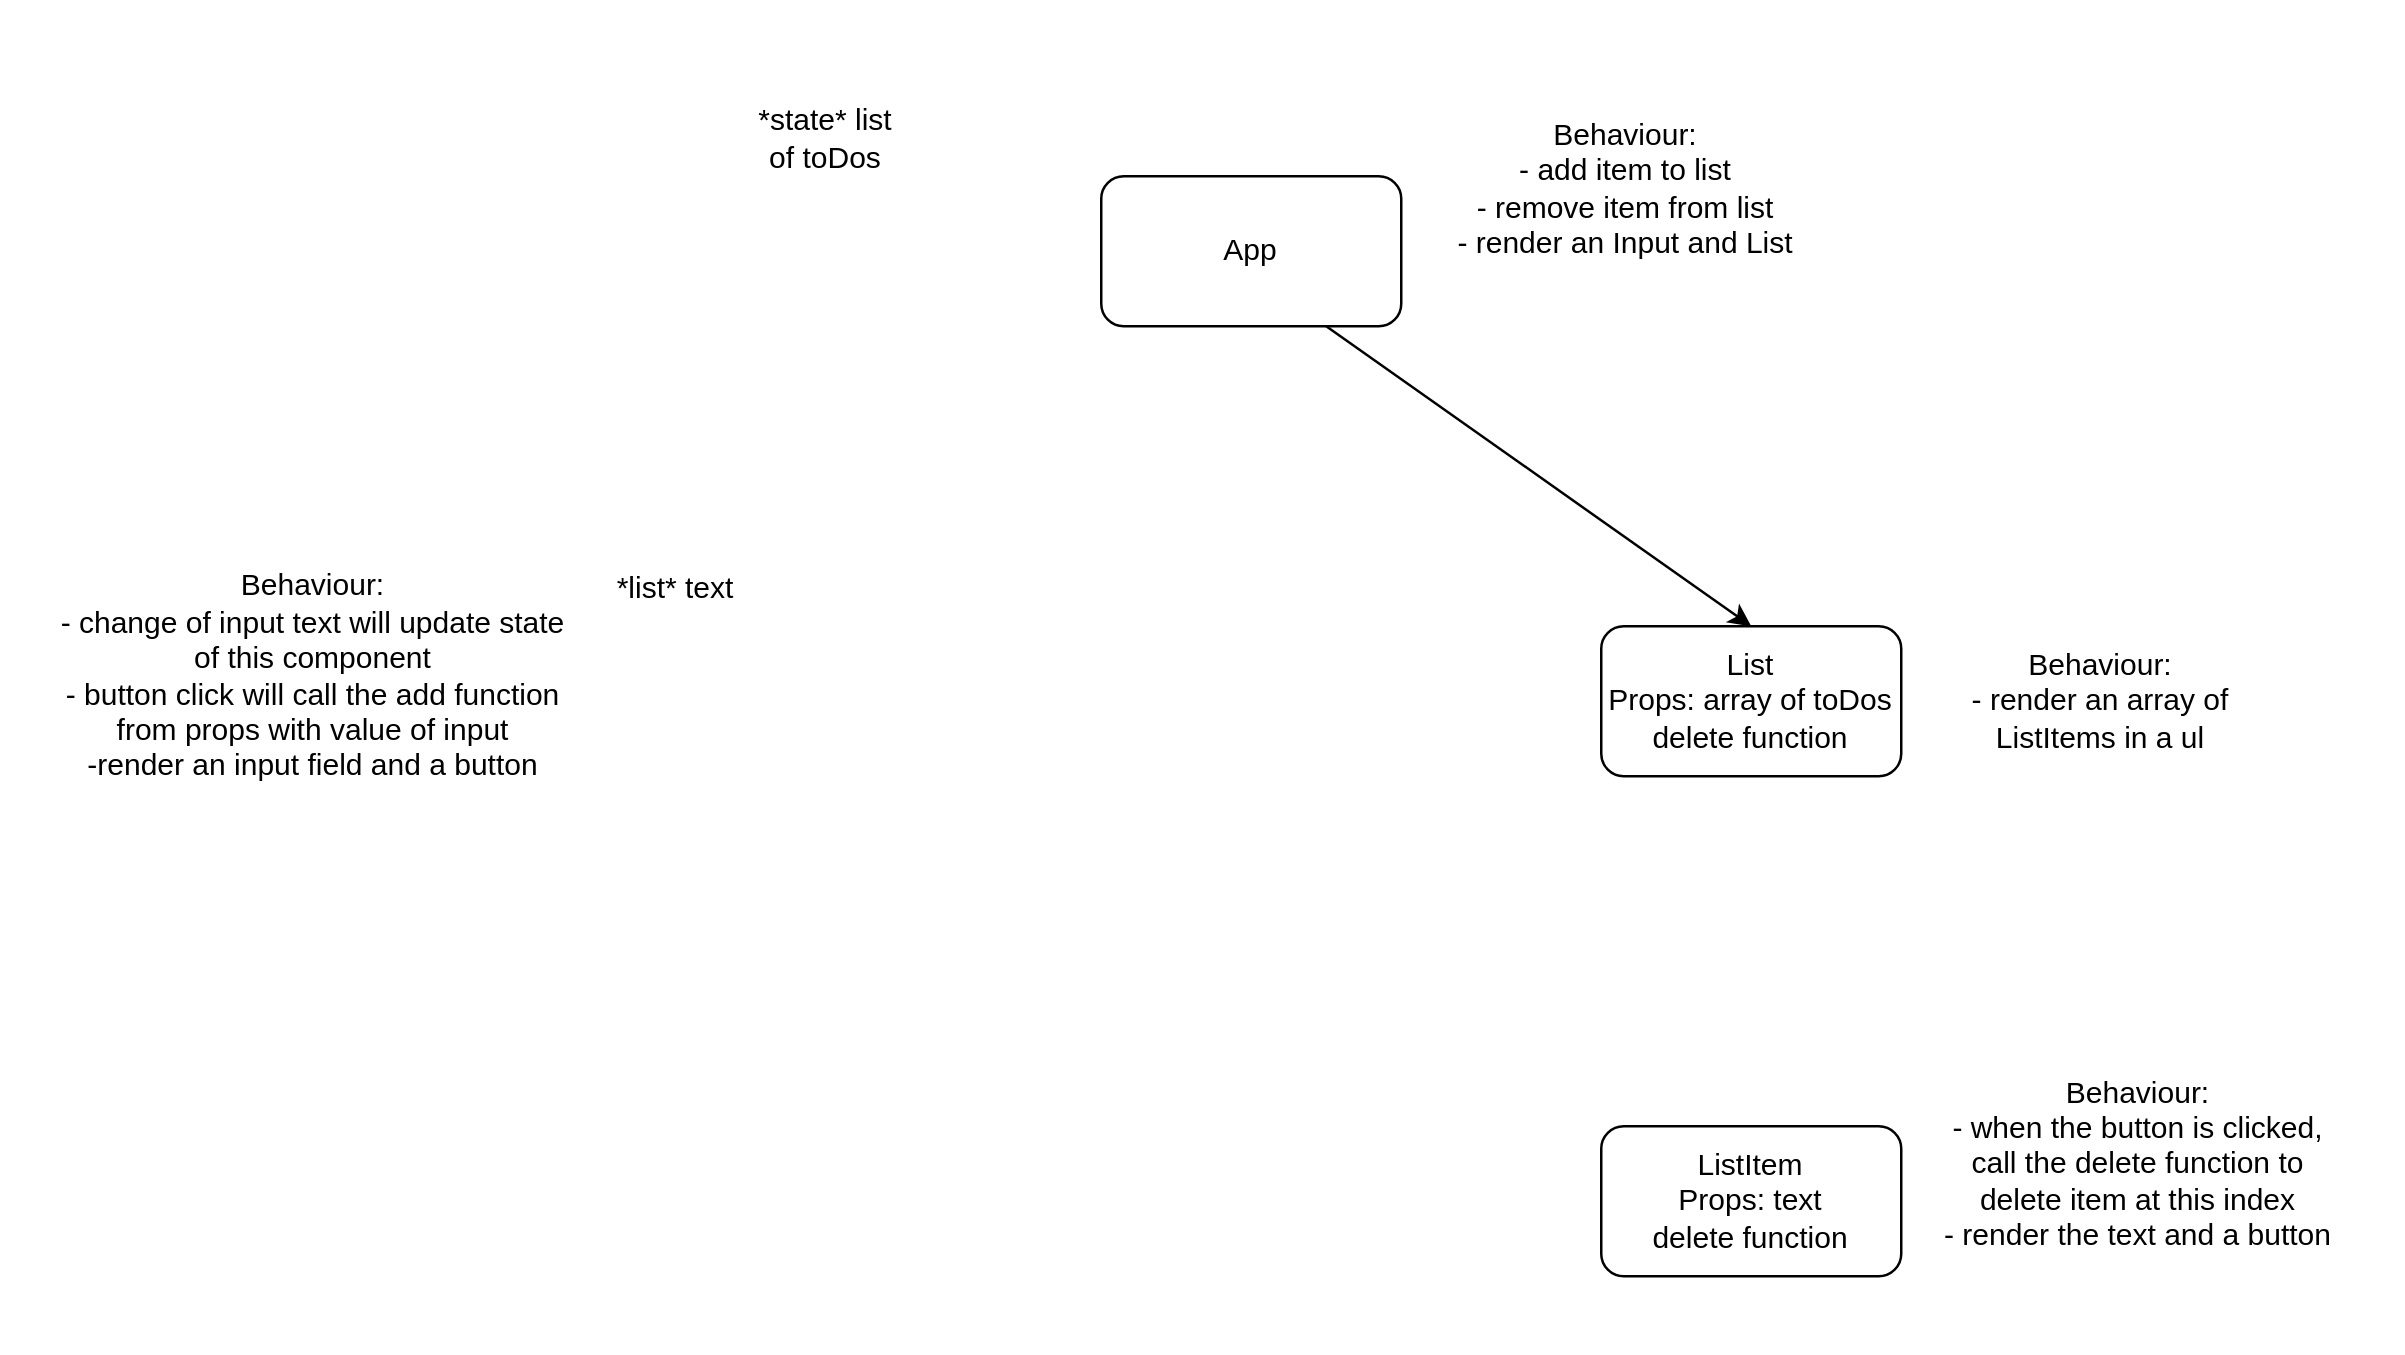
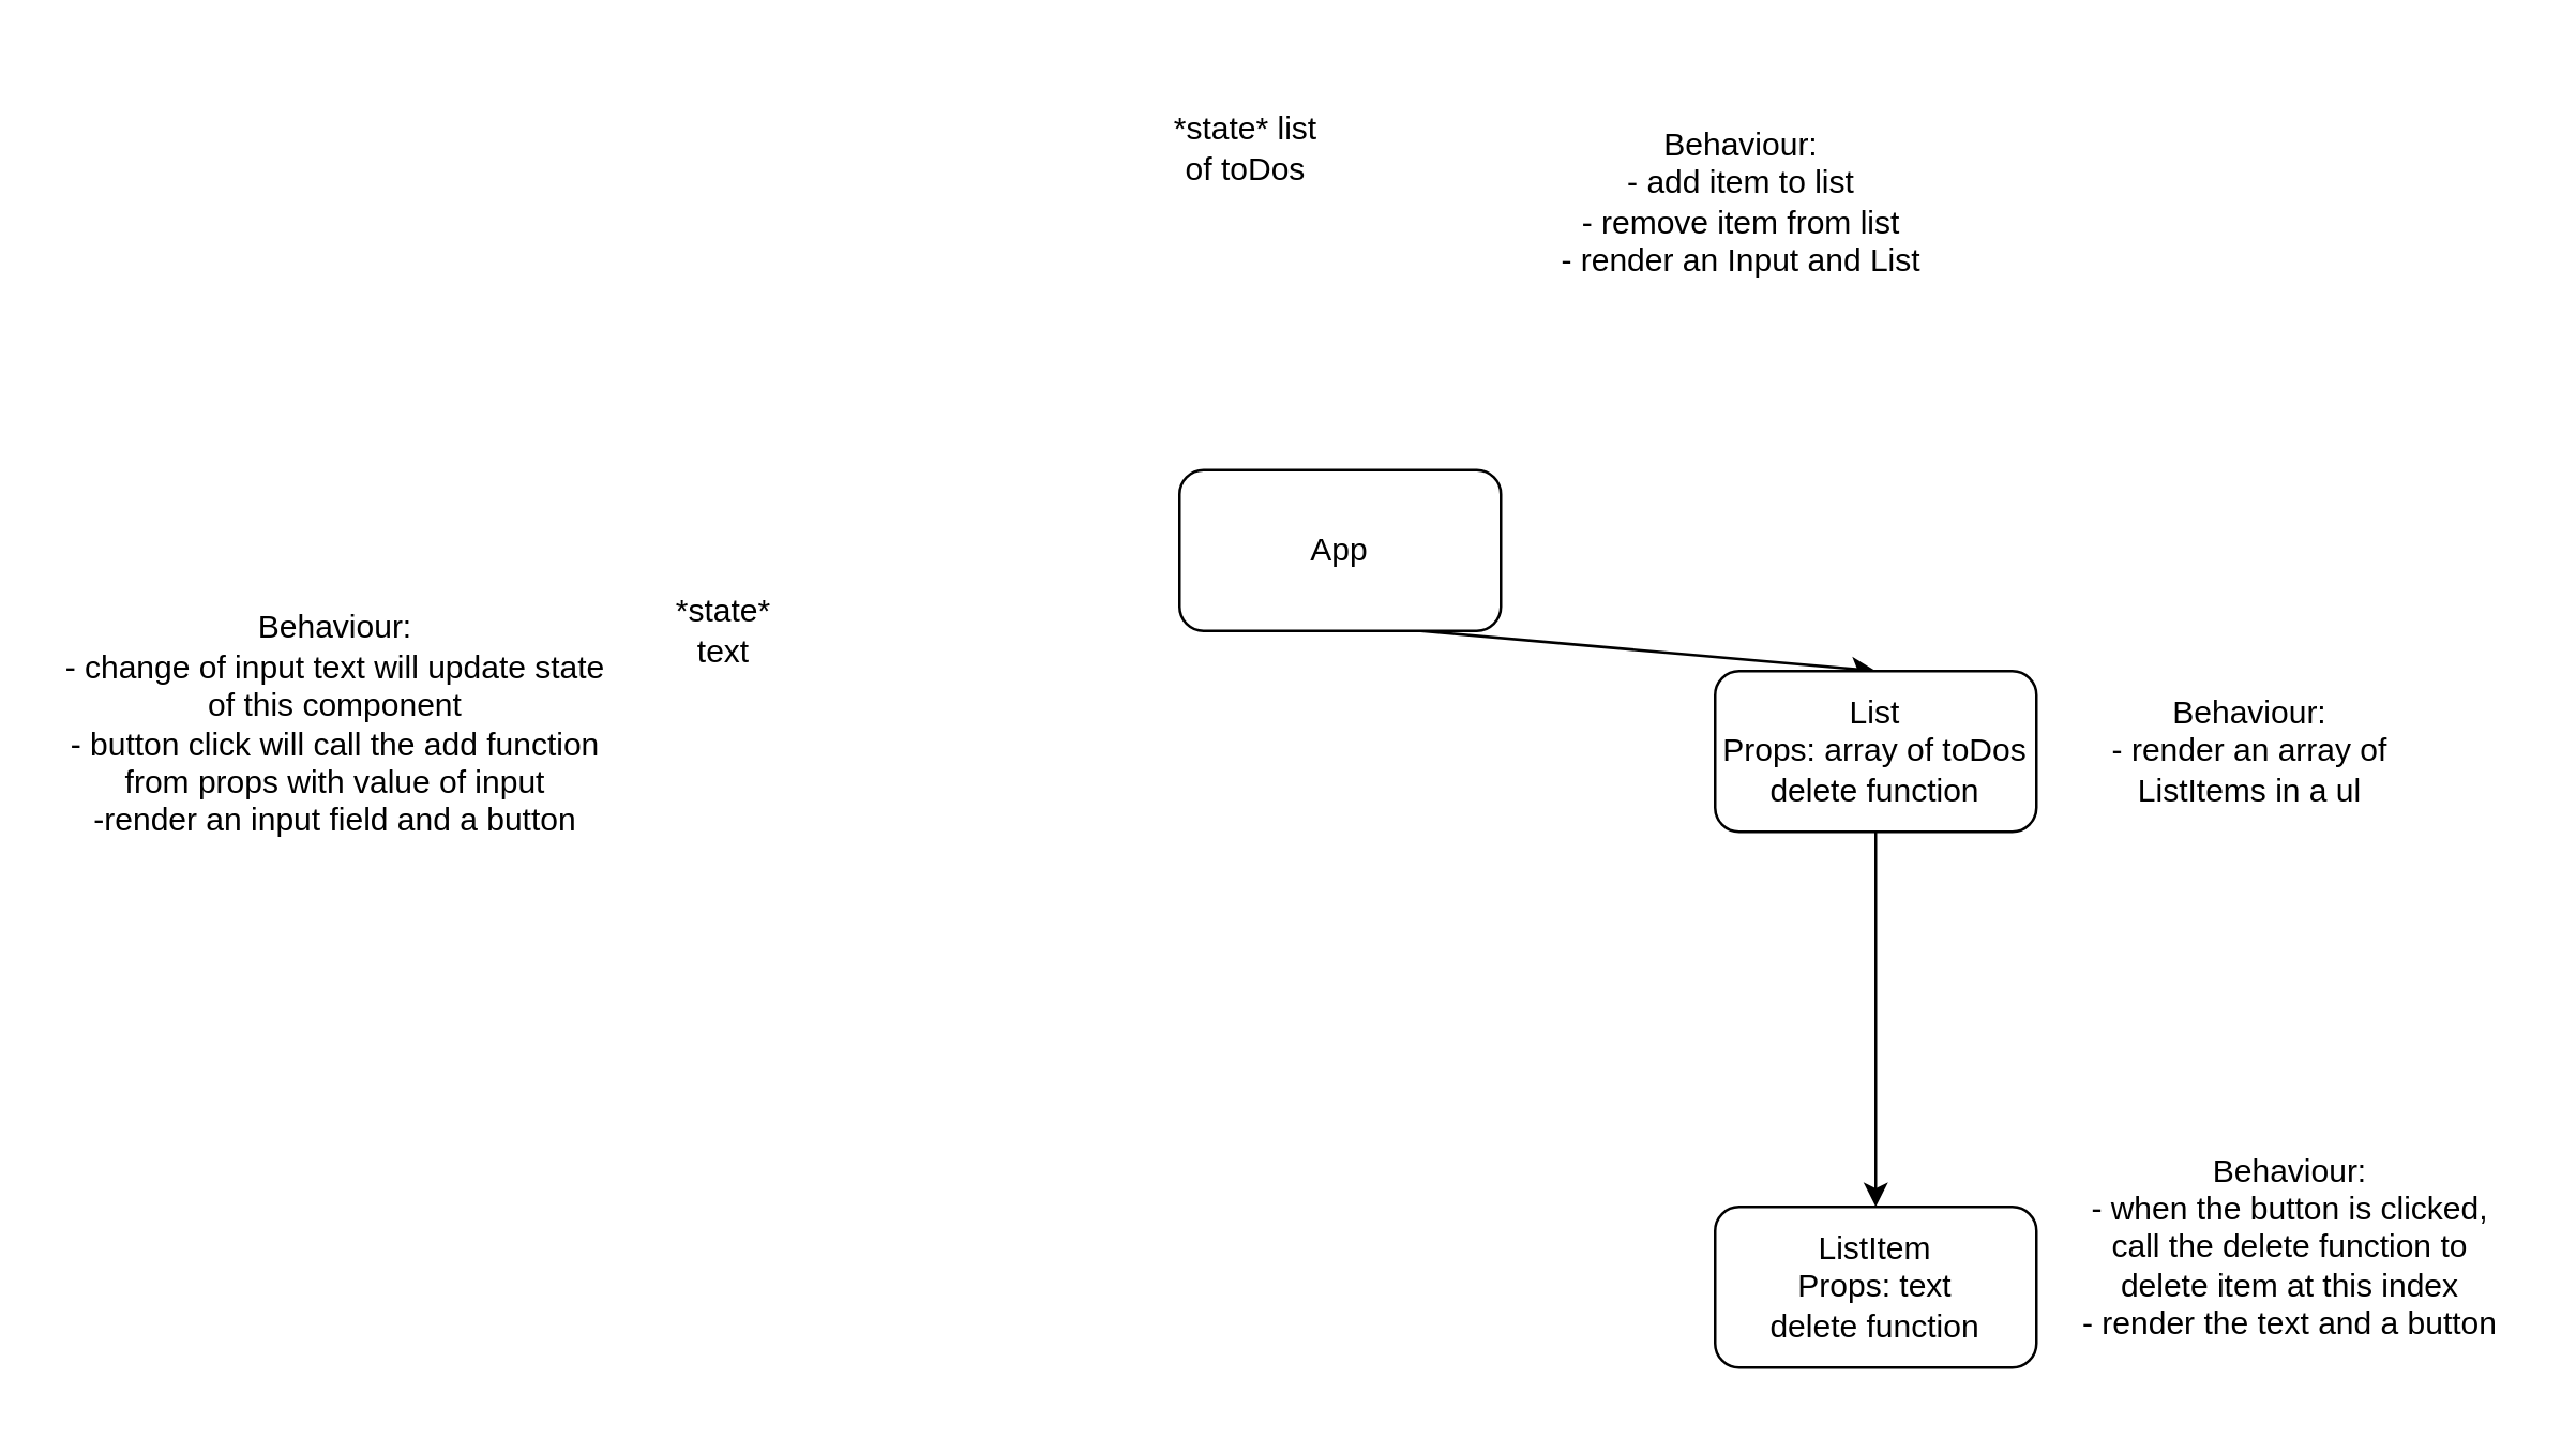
  <mxCell id="0" />
  <mxCell id="1" parent="0" />
  <mxCell id="2" style="edgeStyle=none;html=1;exitX=0.75;exitY=1;exitDx=0;exitDy=0;entryX=0.5;entryY=0;entryDx=0;entryDy=0;" edge="1" parent="1" source="3" target="5"><mxGeometry relative="1" as="geometry" /></mxCell>
- <mxCell id="3" value="App" style="rounded=1;whiteSpace=wrap;html=1;" vertex="1" parent="1"><mxGeometry x="440" y="70" width="120" height="60" as="geometry" /></mxCell>
+ <mxCell id="3" value="App" style="rounded=1;whiteSpace=wrap;html=1;" vertex="1" parent="1"><mxGeometry x="440" y="175" width="120" height="60" as="geometry" /></mxCell>
+ <mxCell id="4" style="edgeStyle=none;html=1;exitX=0.5;exitY=1;exitDx=0;exitDy=0;entryX=0.5;entryY=0;entryDx=0;entryDy=0;" edge="1" parent="1" source="5" target="6"><mxGeometry relative="1" as="geometry" /></mxCell>
  <mxCell id="5" value="List&lt;br&gt;Props: array of toDos&lt;br&gt;delete function" style="rounded=1;whiteSpace=wrap;html=1;" vertex="1" parent="1"><mxGeometry x="640" y="250" width="120" height="60" as="geometry" /></mxCell>
  <mxCell id="6" value="ListItem&lt;br&gt;Props: text&lt;br&gt;delete function" style="rounded=1;whiteSpace=wrap;html=1;" vertex="1" parent="1"><mxGeometry x="640" y="450" width="120" height="60" as="geometry" /></mxCell>
- <mxCell id="7" value="*state* list of toDos" style="text;html=1;strokeColor=none;fillColor=none;align=center;verticalAlign=middle;whiteSpace=wrap;rounded=0;" vertex="1" parent="1"><mxGeometry x="300" y="40" width="60" height="30" as="geometry" /></mxCell>
- <mxCell id="8" value="*list* text" style="text;html=1;strokeColor=none;fillColor=none;align=center;verticalAlign=middle;whiteSpace=wrap;rounded=0;" vertex="1" parent="1"><mxGeometry x="240" y="220" width="60" height="30" as="geometry" /></mxCell>
+ <mxCell id="7" value="*state* list of toDos" style="text;html=1;strokeColor=none;fillColor=none;align=center;verticalAlign=middle;whiteSpace=wrap;rounded=0;" vertex="1" parent="1"><mxGeometry x="435" y="40" width="60" height="30" as="geometry" /></mxCell>
+ <mxCell id="8" value="*state* text" style="text;html=1;strokeColor=none;fillColor=none;align=center;verticalAlign=middle;whiteSpace=wrap;rounded=0;" vertex="1" parent="1"><mxGeometry x="240" y="220" width="60" height="30" as="geometry" /></mxCell>
  <mxCell id="9" value="Behaviour:&lt;br&gt;- add item to list&lt;br&gt;- remove item from list&lt;br&gt;- render an Input and List" style="text;html=1;strokeColor=none;fillColor=none;align=center;verticalAlign=middle;whiteSpace=wrap;rounded=0;" vertex="1" parent="1"><mxGeometry x="580" y="20" width="140" height="110" as="geometry" /></mxCell>
  <mxCell id="10" value="Behaviour:&lt;br&gt;- change of input text will update state of this component&lt;br&gt;- button click will call the add function from props with value of input&lt;br&gt;-render an input field and a button" style="text;html=1;strokeColor=none;fillColor=none;align=center;verticalAlign=middle;whiteSpace=wrap;rounded=0;" vertex="1" parent="1"><mxGeometry x="20" y="200" width="210" height="140" as="geometry" /></mxCell>
  <mxCell id="11" value="Behaviour:&lt;br&gt;- render an array of ListItems in a ul" style="text;html=1;strokeColor=none;fillColor=none;align=center;verticalAlign=middle;whiteSpace=wrap;rounded=0;" vertex="1" parent="1"><mxGeometry x="770" y="225" width="140" height="110" as="geometry" /></mxCell>
  <mxCell id="12" value="Behaviour:&lt;br&gt;- when the button is clicked, call the delete function to delete item at this index&lt;br&gt;- render the text and a button" style="text;html=1;strokeColor=none;fillColor=none;align=center;verticalAlign=middle;whiteSpace=wrap;rounded=0;" vertex="1" parent="1"><mxGeometry x="770" y="410" width="170" height="110" as="geometry" /></mxCell>
